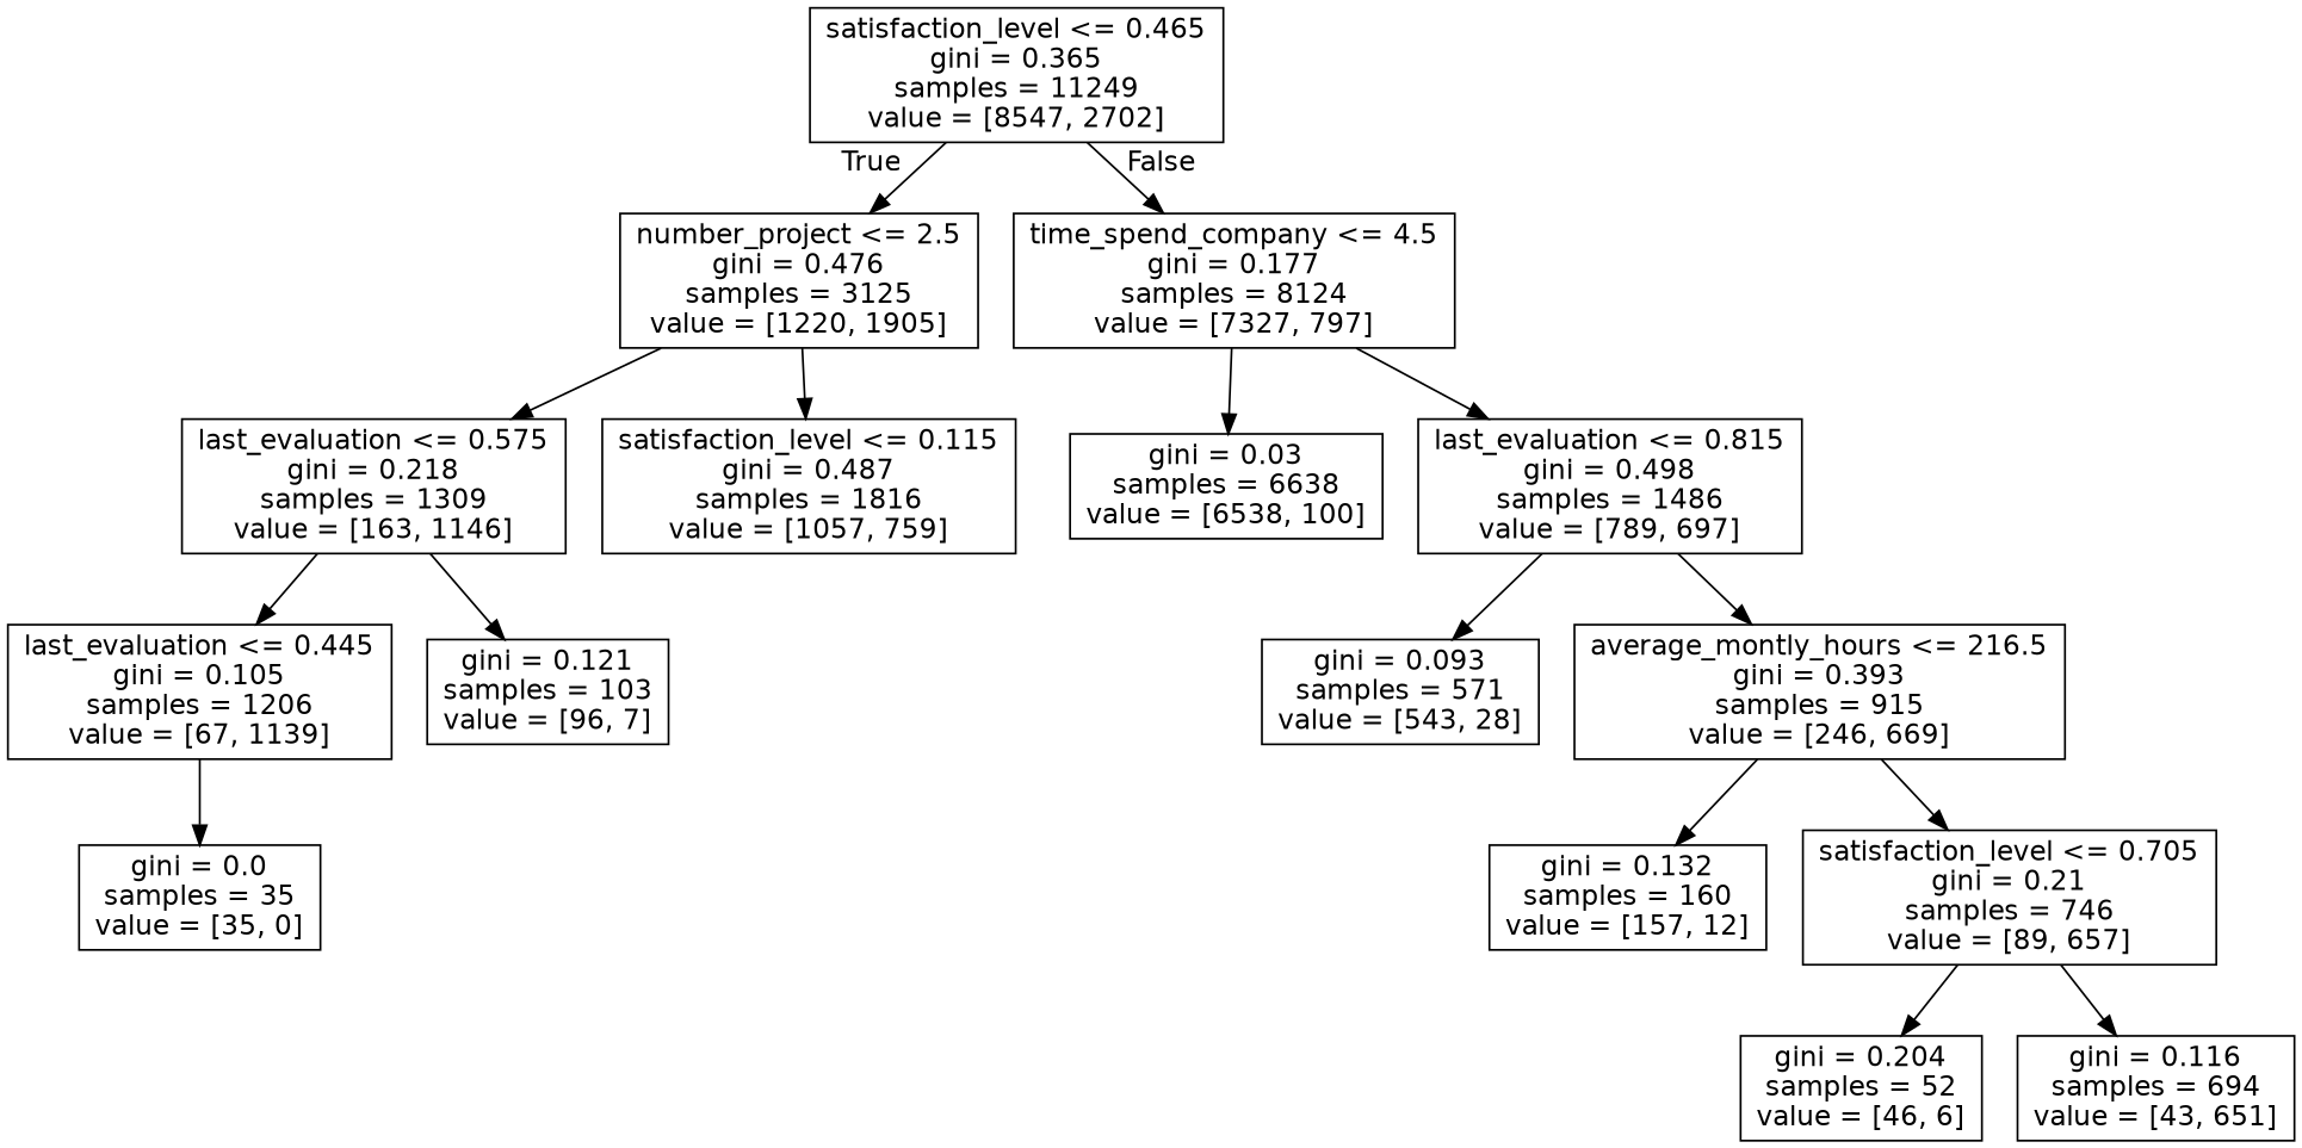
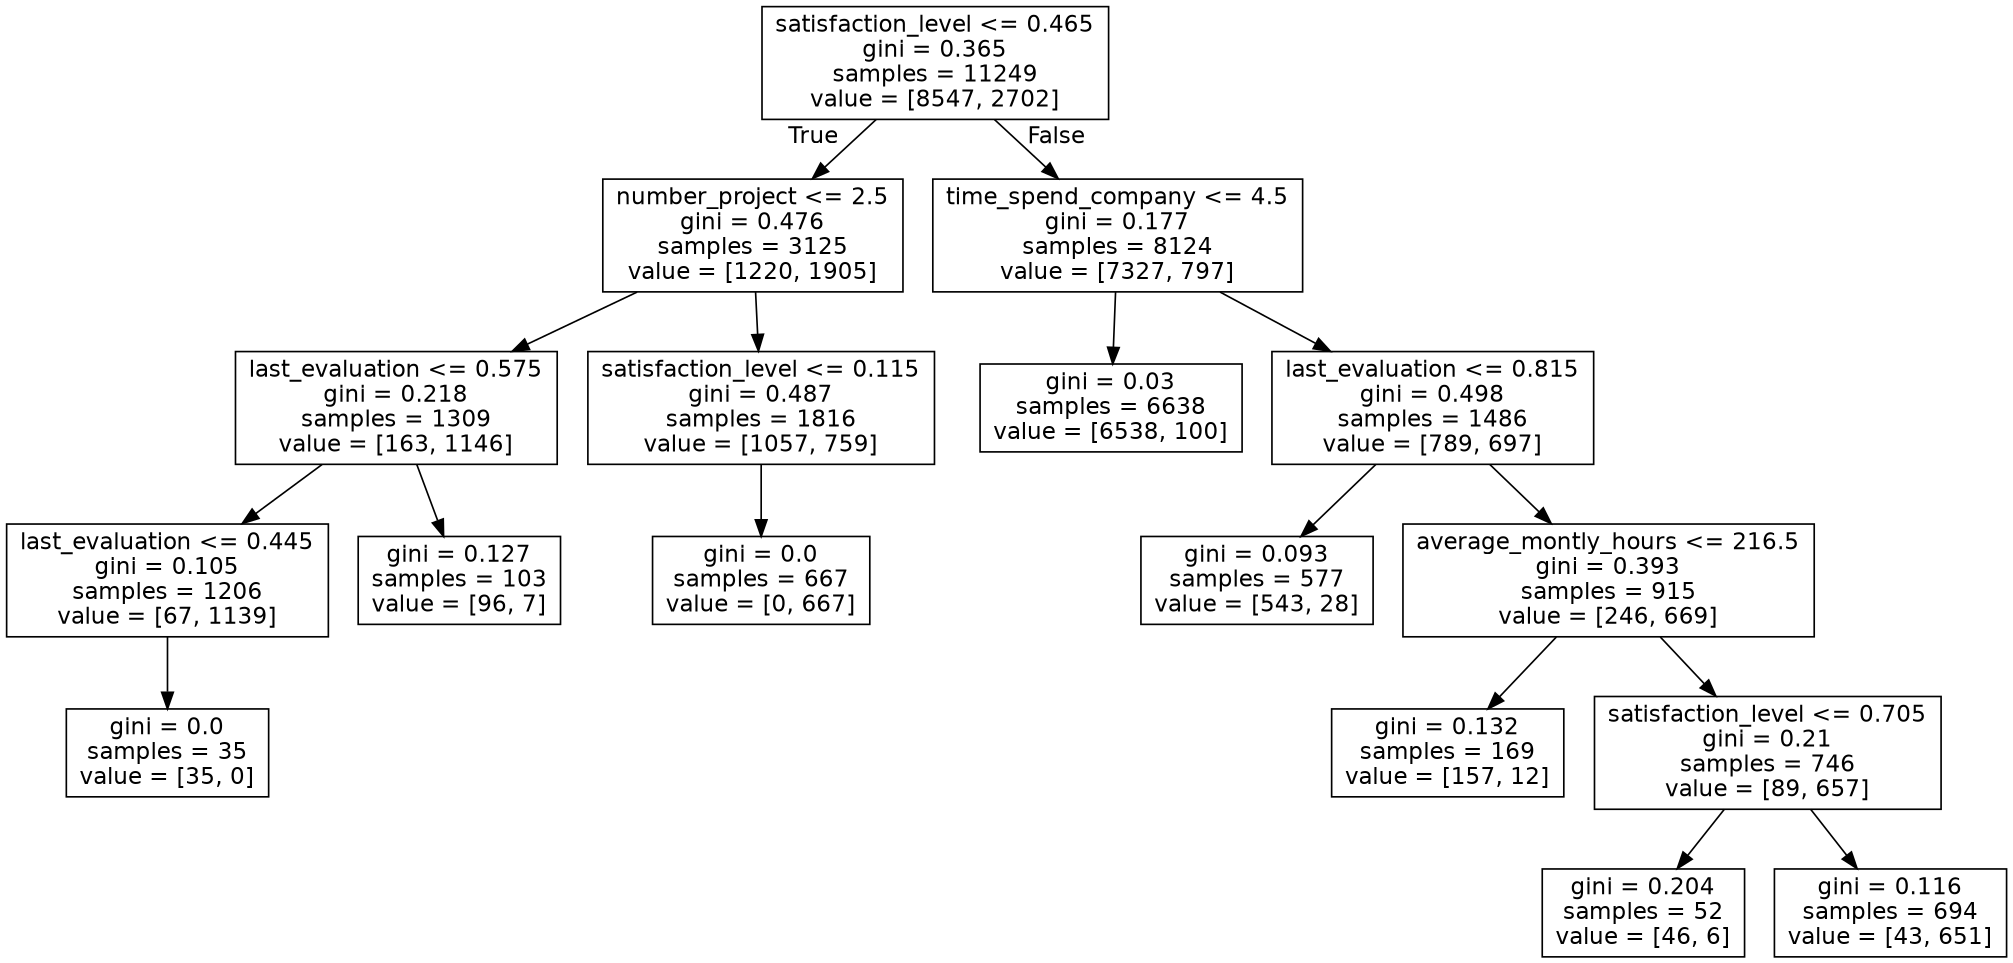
  digraph {
    fontname="DejaVu Sans"
    node [fontname="DejaVu Sans" shape=box]
    edge [fontname="DejaVu Sans"]
    n1 [label="satisfaction_level <= 0.465\ngini = 0.365\nsamples = 11249\nvalue = [8547, 2702]"]
    n2 [label="number_project <= 2.5\ngini = 0.476\nsamples = 3125\nvalue = [1220, 1905]"]
    n3 [label="time_spend_company <= 4.5\ngini = 0.177\nsamples = 8124\nvalue = [7327, 797]"]
    n4 [label="last_evaluation <= 0.575\ngini = 0.218\nsamples = 1309\nvalue = [163, 1146]"]
    n5 [label="satisfaction_level <= 0.115\ngini = 0.487\nsamples = 1816\nvalue = [1057, 759]"]
    n6 [label="gini = 0.03\nsamples = 6638\nvalue = [6538, 100]"]
    n7 [label="last_evaluation <= 0.815\ngini = 0.498\nsamples = 1486\nvalue = [789, 697]"]
    n8 [label="last_evaluation <= 0.445\ngini = 0.105\nsamples = 1206\nvalue = [67, 1139]"]
-   n9 [label="gini = 0.121\nsamples = 103\nvalue = [96, 7]"]
+   n9 [label="gini = 0.127\nsamples = 103\nvalue = [96, 7]"]
+   n10 [label="gini = 0.0\nsamples = 667\nvalue = [0, 667]"]
    n11 [label="gini = 0.0\nsamples = 35\nvalue = [35, 0]"]
-   n12 [label="gini = 0.093\nsamples = 571\nvalue = [543, 28]"]
+   n12 [label="gini = 0.093\nsamples = 577\nvalue = [543, 28]"]
    n13 [label="average_montly_hours <= 216.5\ngini = 0.393\nsamples = 915\nvalue = [246, 669]"]
-   n14 [label="gini = 0.132\nsamples = 160\nvalue = [157, 12]"]
+   n14 [label="gini = 0.132\nsamples = 169\nvalue = [157, 12]"]
    n15 [label="satisfaction_level <= 0.705\ngini = 0.21\nsamples = 746\nvalue = [89, 657]"]
    n16 [label="gini = 0.204\nsamples = 52\nvalue = [46, 6]"]
    n17 [label="gini = 0.116\nsamples = 694\nvalue = [43, 651]"]
    n1 -> n2 [headlabel=True labelangle=45 labeldistance=2.5]
    n1 -> n3 [headlabel=False labelangle=-45 labeldistance=2.5]
    n2 -> n4
    n2 -> n5
    n3 -> n6
    n3 -> n7
    n4 -> n8
    n4 -> n9
+   n5 -> n10
    n7 -> n12
    n7 -> n13
    n8 -> n11
    n13 -> n14
    n13 -> n15
    n15 -> n16
    n15 -> n17
  }
